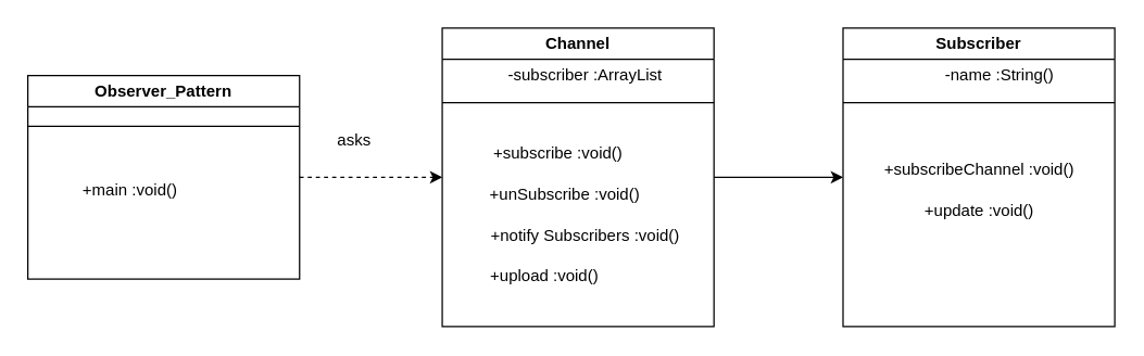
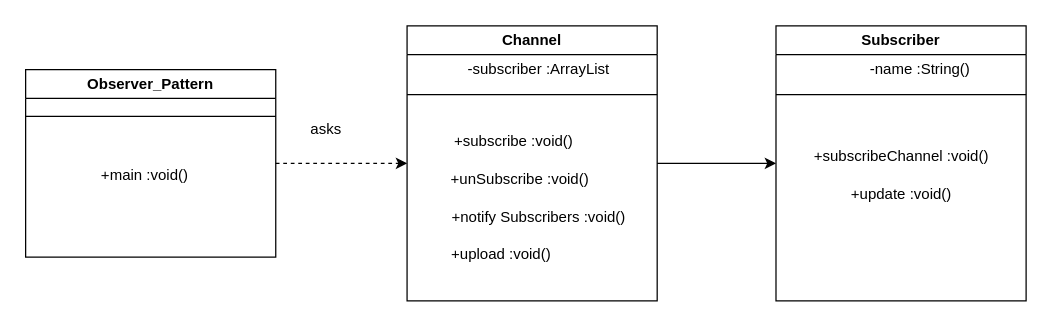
  <mxCell id="0" />
  <mxCell id="1" parent="0" />
  <mxCell id="2" style="edgeStyle=orthogonalEdgeStyle;rounded=0;orthogonalLoop=1;jettySize=auto;html=1;exitX=1;exitY=0.5;exitDx=0;exitDy=0;entryX=0;entryY=0.5;entryDx=0;entryDy=0;" edge="1" parent="1" source="3" target="10"><mxGeometry relative="1" as="geometry" /></mxCell>
  <mxCell id="3" value="Channel" style="swimlane;whiteSpace=wrap;html=1;" vertex="1" parent="1"><mxGeometry x="325" y="20" width="200" height="220" as="geometry" /></mxCell>
  <mxCell id="4" value="+subscribe :void()" style="text;html=1;align=center;verticalAlign=middle;resizable=0;points=[];autosize=1;strokeColor=none;fillColor=none;" vertex="1" parent="3"><mxGeometry x="25" y="78" width="120" height="30" as="geometry" /></mxCell>
  <mxCell id="5" value="+unSubscribe :void()" style="text;html=1;align=center;verticalAlign=middle;resizable=0;points=[];autosize=1;strokeColor=none;fillColor=none;" vertex="1" parent="3"><mxGeometry x="25" y="108" width="130" height="30" as="geometry" /></mxCell>
  <mxCell id="6" value="+notify Subscribers :void()" style="text;html=1;align=center;verticalAlign=middle;resizable=0;points=[];autosize=1;strokeColor=none;fillColor=none;" vertex="1" parent="3"><mxGeometry x="25" y="138" width="160" height="30" as="geometry" /></mxCell>
  <mxCell id="7" value="+upload :void()" style="text;html=1;align=center;verticalAlign=middle;resizable=0;points=[];autosize=1;strokeColor=none;fillColor=none;" vertex="1" parent="3"><mxGeometry x="25" y="168" width="100" height="30" as="geometry" /></mxCell>
  <mxCell id="8" value="-subscriber :ArrayList" style="text;html=1;align=center;verticalAlign=middle;resizable=0;points=[];autosize=1;strokeColor=none;fillColor=none;" vertex="1" parent="3"><mxGeometry x="35" y="20" width="140" height="30" as="geometry" /></mxCell>
  <mxCell id="9" value="" style="endArrow=none;html=1;rounded=0;exitX=0;exitY=0.25;exitDx=0;exitDy=0;entryX=1;entryY=0.25;entryDx=0;entryDy=0;" edge="1" parent="1" source="3" target="3"><mxGeometry width="50" height="50" relative="1" as="geometry"><mxPoint x="-450" y="1470" as="sourcePoint" /><mxPoint x="-400" y="1420" as="targetPoint" /></mxGeometry></mxCell>
  <mxCell id="10" value="Subscriber" style="swimlane;whiteSpace=wrap;html=1;" vertex="1" parent="1"><mxGeometry x="620" y="20" width="200" height="220" as="geometry" /></mxCell>
  <mxCell id="11" value="+subscribeChannel :void()" style="text;html=1;align=center;verticalAlign=middle;resizable=0;points=[];autosize=1;strokeColor=none;fillColor=none;" vertex="1" parent="10"><mxGeometry x="20" y="90" width="160" height="30" as="geometry" /></mxCell>
  <mxCell id="12" value="+update :void()" style="text;html=1;align=center;verticalAlign=middle;resizable=0;points=[];autosize=1;strokeColor=none;fillColor=none;" vertex="1" parent="10"><mxGeometry x="50" y="120" width="100" height="30" as="geometry" /></mxCell>
  <mxCell id="13" value="-name :String()" style="text;html=1;align=center;verticalAlign=middle;resizable=0;points=[];autosize=1;strokeColor=none;fillColor=none;" vertex="1" parent="10"><mxGeometry x="65" y="20" width="100" height="30" as="geometry" /></mxCell>
  <mxCell id="14" value="" style="endArrow=none;html=1;rounded=0;exitX=0;exitY=0.25;exitDx=0;exitDy=0;entryX=1;entryY=0.25;entryDx=0;entryDy=0;" edge="1" parent="1" source="10" target="10"><mxGeometry width="50" height="50" relative="1" as="geometry"><mxPoint x="-40" y="1470" as="sourcePoint" /><mxPoint x="10" y="1420" as="targetPoint" /></mxGeometry></mxCell>
  <mxCell id="15" style="edgeStyle=orthogonalEdgeStyle;rounded=0;orthogonalLoop=1;jettySize=auto;html=1;exitX=1;exitY=0.5;exitDx=0;exitDy=0;entryX=0;entryY=0.5;entryDx=0;entryDy=0;dashed=1;" edge="1" parent="1" source="16" target="3"><mxGeometry relative="1" as="geometry" /></mxCell>
  <mxCell id="16" value="Observer_Pattern" style="swimlane;whiteSpace=wrap;html=1;" vertex="1" parent="1"><mxGeometry x="20" y="55" width="200" height="150" as="geometry" /></mxCell>
- <mxCell id="17" value="+main :void()" style="text;html=1;align=center;verticalAlign=middle;resizable=0;points=[];autosize=1;strokeColor=none;fillColor=none;" vertex="1" parent="16"><mxGeometry x="30" y="70" width="90" height="30" as="geometry" /></mxCell>
+ <mxCell id="17" value="+main :void()" style="text;html=1;align=center;verticalAlign=middle;resizable=0;points=[];autosize=1;strokeColor=none;fillColor=none;" vertex="1" parent="16"><mxGeometry x="50" y="70" width="90" height="30" as="geometry" /></mxCell>
  <mxCell id="18" value="" style="endArrow=none;html=1;rounded=0;exitX=0;exitY=0.25;exitDx=0;exitDy=0;entryX=1;entryY=0.25;entryDx=0;entryDy=0;" edge="1" parent="1" source="16" target="16"><mxGeometry width="50" height="50" relative="1" as="geometry"><mxPoint x="-340" y="1790" as="sourcePoint" /><mxPoint x="-290" y="1740" as="targetPoint" /></mxGeometry></mxCell>
  <mxCell id="19" value="asks" style="text;html=1;align=center;verticalAlign=middle;resizable=0;points=[];autosize=1;strokeColor=none;fillColor=none;" vertex="1" parent="1"><mxGeometry x="235" y="88" width="50" height="30" as="geometry" /></mxCell>
